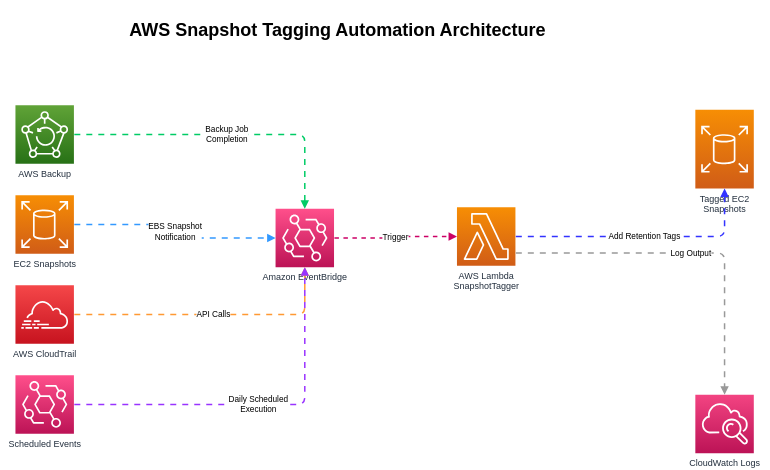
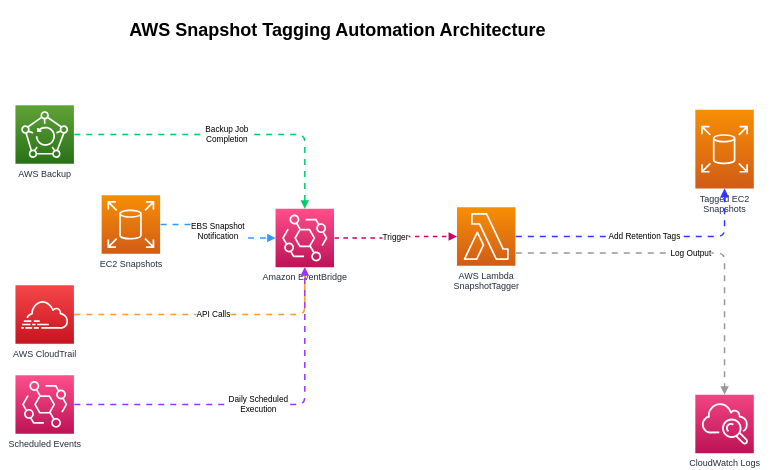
  <mxCell id="0" />
  <mxCell id="1" parent="0" />
  <mxCell id="2" value="AWS Backup" style="outlineConnect=0;fontColor=#232F3E;gradientColor=#60A337;gradientDirection=north;fillColor=#277116;strokeColor=#ffffff;dashed=0;verticalLabelPosition=bottom;verticalAlign=top;align=center;html=1;fontSize=12;fontStyle=0;aspect=fixed;shape=mxgraph.aws4.resourceIcon;resIcon=mxgraph.aws4.backup;" parent="1" vertex="1"><mxGeometry x="20" y="140" width="78" height="78" as="geometry" /></mxCell>
- <mxCell id="3" value="EC2 Snapshots" style="outlineConnect=0;fontColor=#232F3E;gradientColor=#F78E04;gradientDirection=north;fillColor=#D05C17;strokeColor=#ffffff;dashed=0;verticalLabelPosition=bottom;verticalAlign=top;align=center;html=1;fontSize=12;fontStyle=0;aspect=fixed;shape=mxgraph.aws4.resourceIcon;resIcon=mxgraph.aws4.elastic_block_store;" parent="1" vertex="1"><mxGeometry x="20" y="260" width="78" height="78" as="geometry" /></mxCell>
+ <mxCell id="3" value="EC2 Snapshots" style="outlineConnect=0;fontColor=#232F3E;gradientColor=#F78E04;gradientDirection=north;fillColor=#D05C17;strokeColor=#ffffff;dashed=0;verticalLabelPosition=bottom;verticalAlign=top;align=center;html=1;fontSize=12;fontStyle=0;aspect=fixed;shape=mxgraph.aws4.resourceIcon;resIcon=mxgraph.aws4.elastic_block_store;" parent="1" vertex="1"><mxGeometry x="135" y="260" width="78" height="78" as="geometry" /></mxCell>
  <mxCell id="4" value="AWS CloudTrail" style="outlineConnect=0;fontColor=#232F3E;gradientColor=#F54749;gradientDirection=north;fillColor=#C7131F;strokeColor=#ffffff;dashed=0;verticalLabelPosition=bottom;verticalAlign=top;align=center;html=1;fontSize=12;fontStyle=0;aspect=fixed;shape=mxgraph.aws4.resourceIcon;resIcon=mxgraph.aws4.cloudtrail;" parent="1" vertex="1"><mxGeometry x="20" y="380" width="78" height="78" as="geometry" /></mxCell>
  <mxCell id="5" value="Scheduled Events" style="outlineConnect=0;fontColor=#232F3E;gradientColor=#FF4F8B;gradientDirection=north;fillColor=#BC1356;strokeColor=#ffffff;dashed=0;verticalLabelPosition=bottom;verticalAlign=top;align=center;html=1;fontSize=12;fontStyle=0;aspect=fixed;shape=mxgraph.aws4.resourceIcon;resIcon=mxgraph.aws4.eventbridge;" parent="1" vertex="1"><mxGeometry x="20" y="500" width="78" height="78" as="geometry" /></mxCell>
  <mxCell id="6" value="Amazon EventBridge" style="outlineConnect=0;fontColor=#232F3E;gradientColor=#FF4F8B;gradientDirection=north;fillColor=#BC1356;strokeColor=#ffffff;dashed=0;verticalLabelPosition=bottom;verticalAlign=top;align=center;html=1;fontSize=12;fontStyle=0;aspect=fixed;shape=mxgraph.aws4.resourceIcon;resIcon=mxgraph.aws4.eventbridge;" parent="1" vertex="1"><mxGeometry x="367" y="278" width="78" height="78" as="geometry" /></mxCell>
  <mxCell id="7" value="AWS Lambda&#10;SnapshotTagger" style="outlineConnect=0;fontColor=#232F3E;gradientColor=#F78E04;gradientDirection=north;fillColor=#D05C17;strokeColor=#ffffff;dashed=0;verticalLabelPosition=bottom;verticalAlign=top;align=center;html=1;fontSize=12;fontStyle=0;aspect=fixed;shape=mxgraph.aws4.resourceIcon;resIcon=mxgraph.aws4.lambda;" parent="1" vertex="1"><mxGeometry x="609" y="276" width="78" height="78" as="geometry" /></mxCell>
  <mxCell id="8" value="Tagged EC2&#10;Snapshots" style="outlineConnect=0;fontColor=#232F3E;gradientColor=#F78E04;gradientDirection=north;fillColor=#D05C17;strokeColor=#ffffff;dashed=0;verticalLabelPosition=bottom;verticalAlign=top;align=center;html=1;fontSize=12;fontStyle=0;aspect=fixed;shape=mxgraph.aws4.resourceIcon;resIcon=mxgraph.aws4.elastic_block_store;" parent="1" vertex="1"><mxGeometry x="927" y="146" width="78" height="105" as="geometry" /></mxCell>
  <mxCell id="9" value="CloudWatch Logs" style="outlineConnect=0;fontColor=#232F3E;gradientColor=#F34482;gradientDirection=north;fillColor=#BC1356;strokeColor=#ffffff;dashed=0;verticalLabelPosition=bottom;verticalAlign=top;align=center;html=1;fontSize=12;fontStyle=0;aspect=fixed;shape=mxgraph.aws4.resourceIcon;resIcon=mxgraph.aws4.cloudwatch;" parent="1" vertex="1"><mxGeometry x="927" y="526" width="78" height="78" as="geometry" /></mxCell>
  <mxCell id="10" value="Backup Job&#10;Completion" style="edgeStyle=orthogonalEdgeStyle;html=1;endArrow=block;elbow=vertical;startArrow=none;endFill=1;strokeColor=#00CC66;strokeWidth=2;flowAnimation=1;" parent="1" source="2" target="6" edge="1"><mxGeometry relative="1" as="geometry" /></mxCell>
  <mxCell id="11" value="EBS Snapshot&#10;Notification" style="edgeStyle=orthogonalEdgeStyle;html=1;endArrow=block;elbow=vertical;startArrow=none;endFill=1;strokeColor=#3399FF;strokeWidth=2;flowAnimation=1;" parent="1" source="3" target="6" edge="1"><mxGeometry relative="1" as="geometry" /></mxCell>
  <mxCell id="12" value="API Calls" style="edgeStyle=orthogonalEdgeStyle;html=1;endArrow=block;elbow=vertical;startArrow=none;endFill=1;strokeColor=#FF9933;strokeWidth=2;flowAnimation=1;" parent="1" source="4" target="6" edge="1"><mxGeometry relative="1" as="geometry" /></mxCell>
  <mxCell id="13" value="Daily Scheduled&#10;Execution" style="edgeStyle=orthogonalEdgeStyle;html=1;endArrow=block;elbow=vertical;startArrow=none;endFill=1;strokeColor=#9933FF;strokeWidth=2;flowAnimation=1;" parent="1" source="5" target="6" edge="1"><mxGeometry relative="1" as="geometry" /></mxCell>
  <mxCell id="14" value="Trigger" style="edgeStyle=orthogonalEdgeStyle;html=1;endArrow=block;elbow=vertical;startArrow=none;endFill=1;strokeColor=#CC0066;strokeWidth=2;flowAnimation=1;dashed=1;" parent="1" source="6" target="7" edge="1"><mxGeometry relative="1" as="geometry" /></mxCell>
  <mxCell id="15" value="Add Retention Tags" style="edgeStyle=orthogonalEdgeStyle;html=1;endArrow=block;elbow=vertical;startArrow=none;endFill=1;strokeColor=#3333FF;strokeWidth=2;flowAnimation=1;" parent="1" source="7" target="8" edge="1"><mxGeometry relative="1" as="geometry" /></mxCell>
  <mxCell id="16" value="Log Output" style="edgeStyle=orthogonalEdgeStyle;html=1;endArrow=block;elbow=vertical;startArrow=none;endFill=1;strokeColor=#999999;strokeWidth=2;flowAnimation=1;" parent="1" source="7" target="9" edge="1"><mxGeometry relative="1" as="geometry"><Array as="points"><mxPoint x="966" y="337" /></Array></mxGeometry></mxCell>
  <mxCell id="17" value="AWS Snapshot Tagging Automation Architecture" style="text;html=1;strokeColor=none;fillColor=none;align=center;verticalAlign=middle;whiteSpace=wrap;rounded=0;fontSize=24;fontStyle=1" parent="1" vertex="1"><mxGeometry x="140" y="20" width="620" height="40" as="geometry" /></mxCell>
